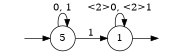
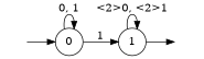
  digraph {
    rankdir=LR
    vcsn_context="lal_char(01)_z"
    node [shape=none]
    I0 [height=0 style=invis width=0]
    F1 [height=0 style=invis width=0]
-   0 [shape=circle label=5]
+   0 [shape=circle]
    1 [shape=circle]
    subgraph sub_1 {
      I0
      F1
    }
    subgraph sub_2 {
      0
      1
    }
    I0 -> 0
    0 -> 0 [label="0, 1"]
    0 -> 1 [label=1]
    1 -> F1
    1 -> 1 [label="<2>0, <2>1"]
  }
